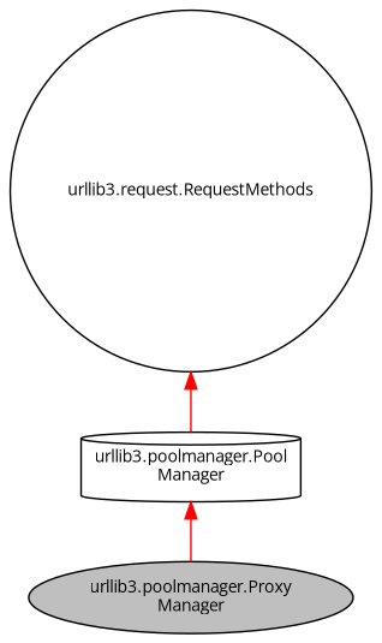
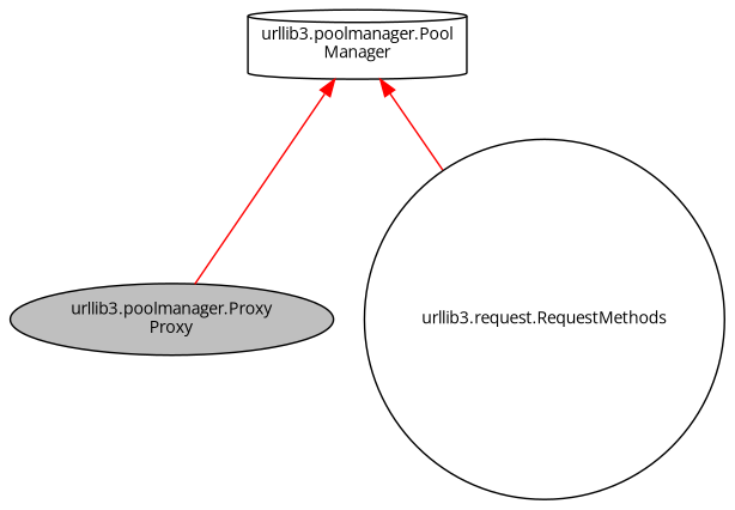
  digraph {
    fontname="Open Sans"
    node [color=black fillcolor=white fontname="Open Sans" fontsize=10 style=filled]
    edge [color=red dir=back fontname="Open Sans" fontsize=10 labelfontname=Helvetica labelfontsize=10 style=solid]
-   n1 [fillcolor=grey75 fontcolor=black height=0.2 label="urllib3.poolmanager.Proxy\lManager" shape=ellipse width=0.4]
+   n1 [fillcolor=grey75 fontcolor=black height=0.2 label="urllib3.poolmanager.Proxy\lProxy" shape=ellipse width=0.4]
    n2 [height=0.2 label="urllib3.poolmanager.Pool\lManager" shape=cylinder width=0.4]
    n3 [height=0.2 label="urllib3.request.RequestMethods" shape=circle width=0.4]
    n2 -> n1
-   n3 -> n2
+   n2 -> n3
  }
